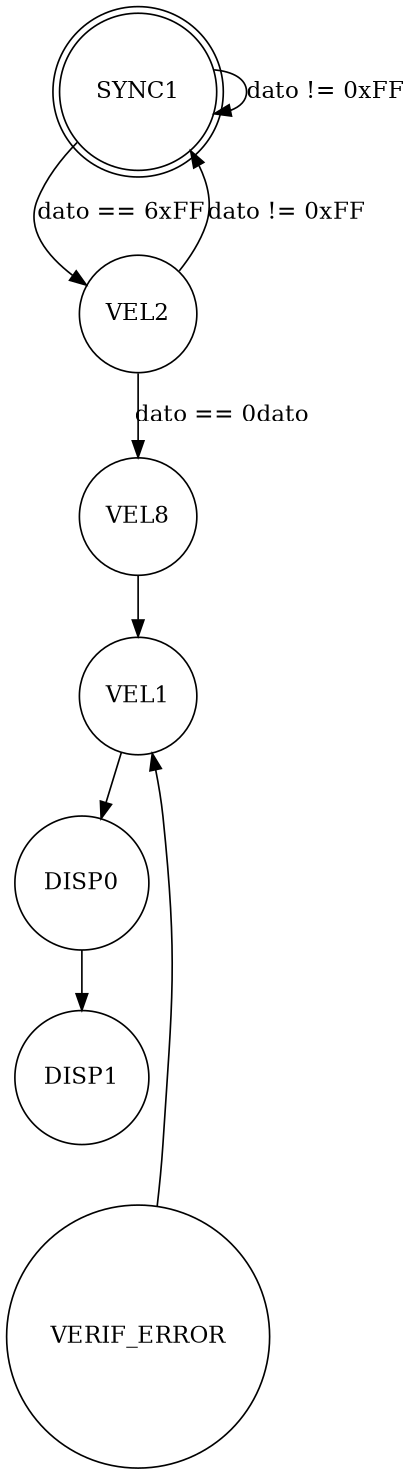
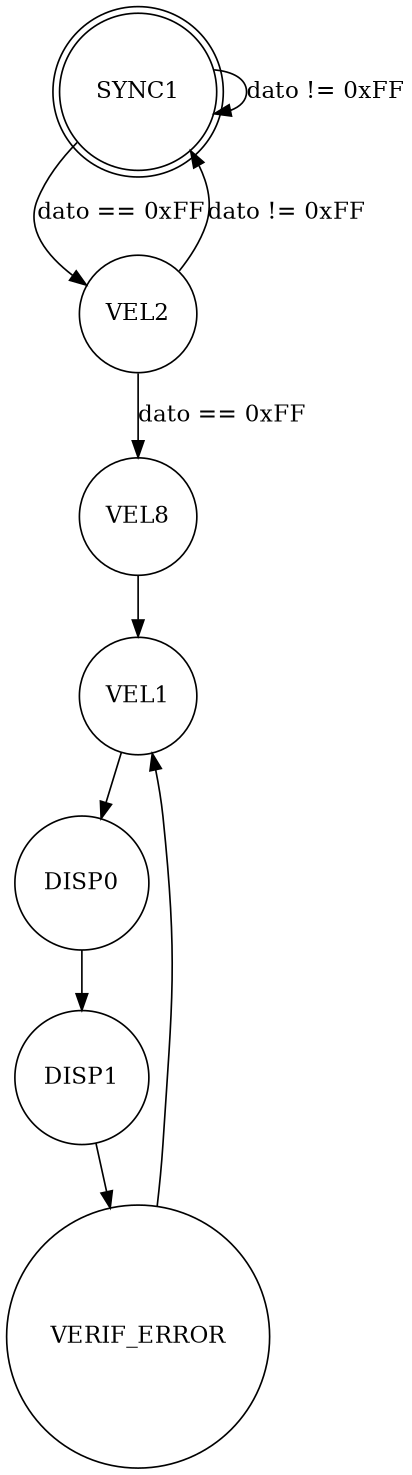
  digraph {
    node [shape=circle]
    SYNC1 [shape=doublecircle]
    n2 [label=VEL2]
    n3 [label=VEL8]
    VEL1
    DISP0
    DISP1
    VERIF_ERROR
    SYNC1 -> SYNC1 [label="dato != 0xFF"]
-   SYNC1 -> n2 [label="dato == 6xFF"]
+   SYNC1 -> n2 [label="dato == 0xFF"]
    n2 -> SYNC1 [label="dato != 0xFF"]
-   n2 -> n3 [label="dato == 0dato"]
+   n2 -> n3 [label="dato == 0xFF"]
    n3 -> VEL1
    VEL1 -> DISP0
    DISP0 -> DISP1
+   DISP1 -> VERIF_ERROR
    VERIF_ERROR -> VEL1
  }
